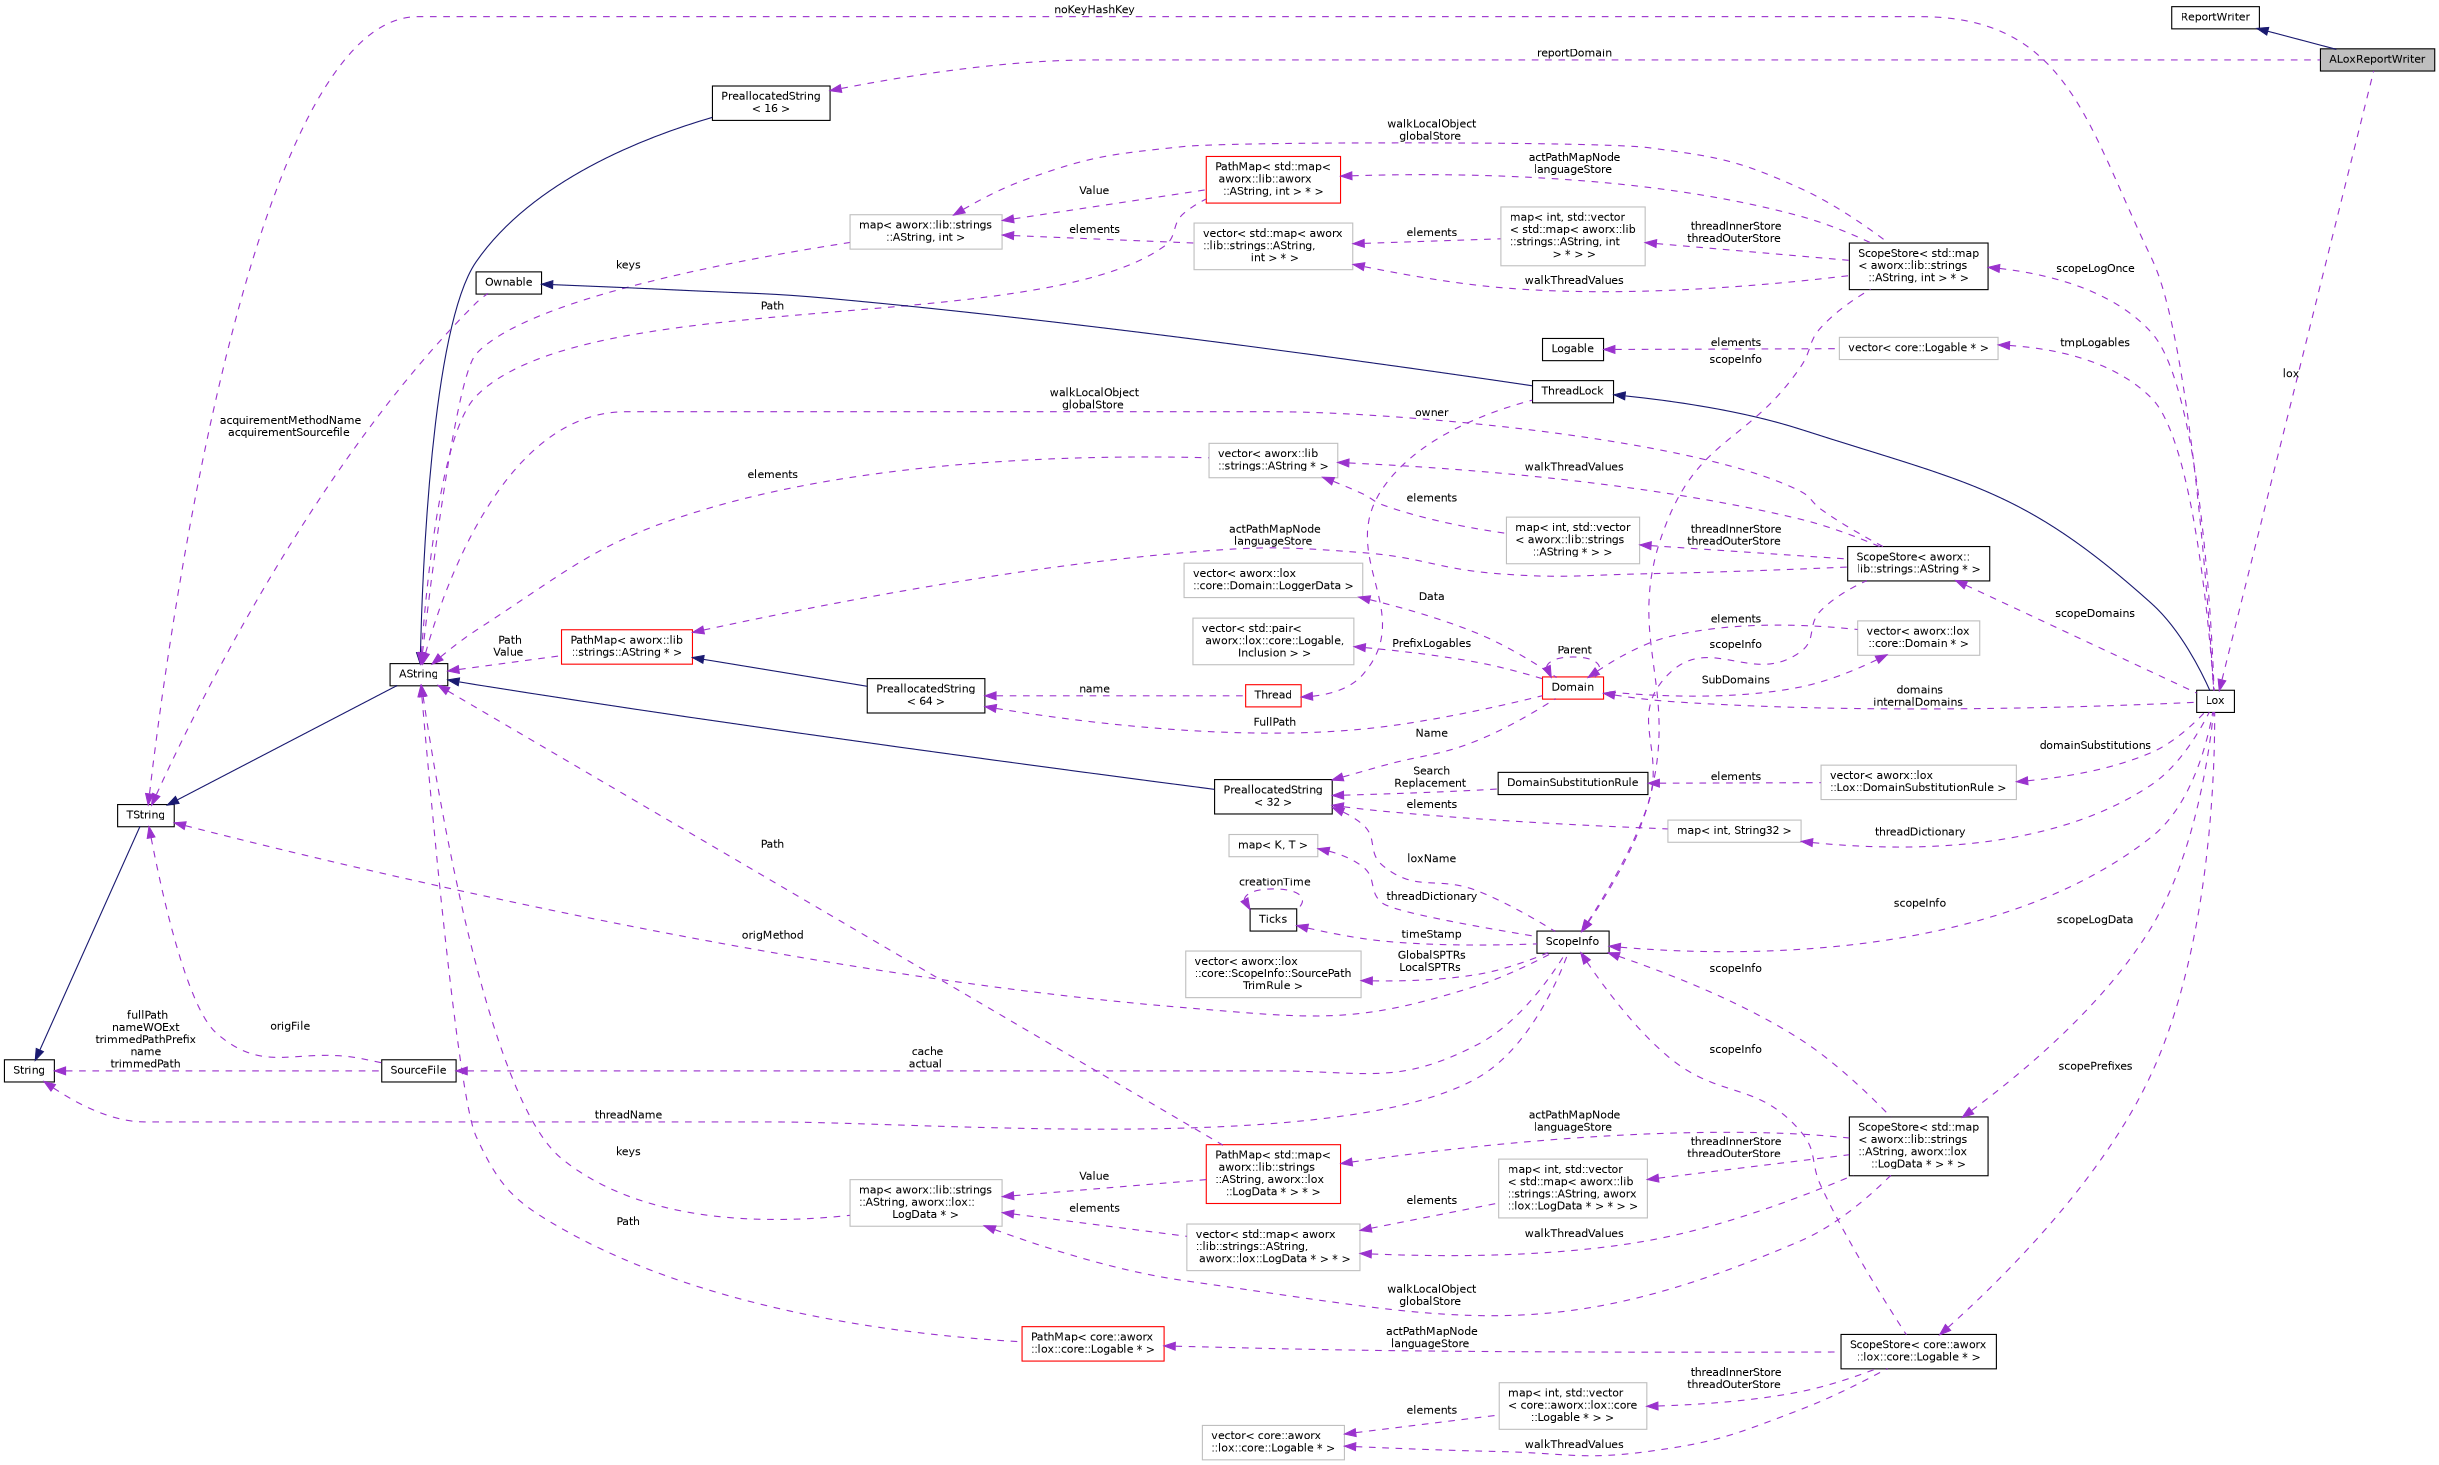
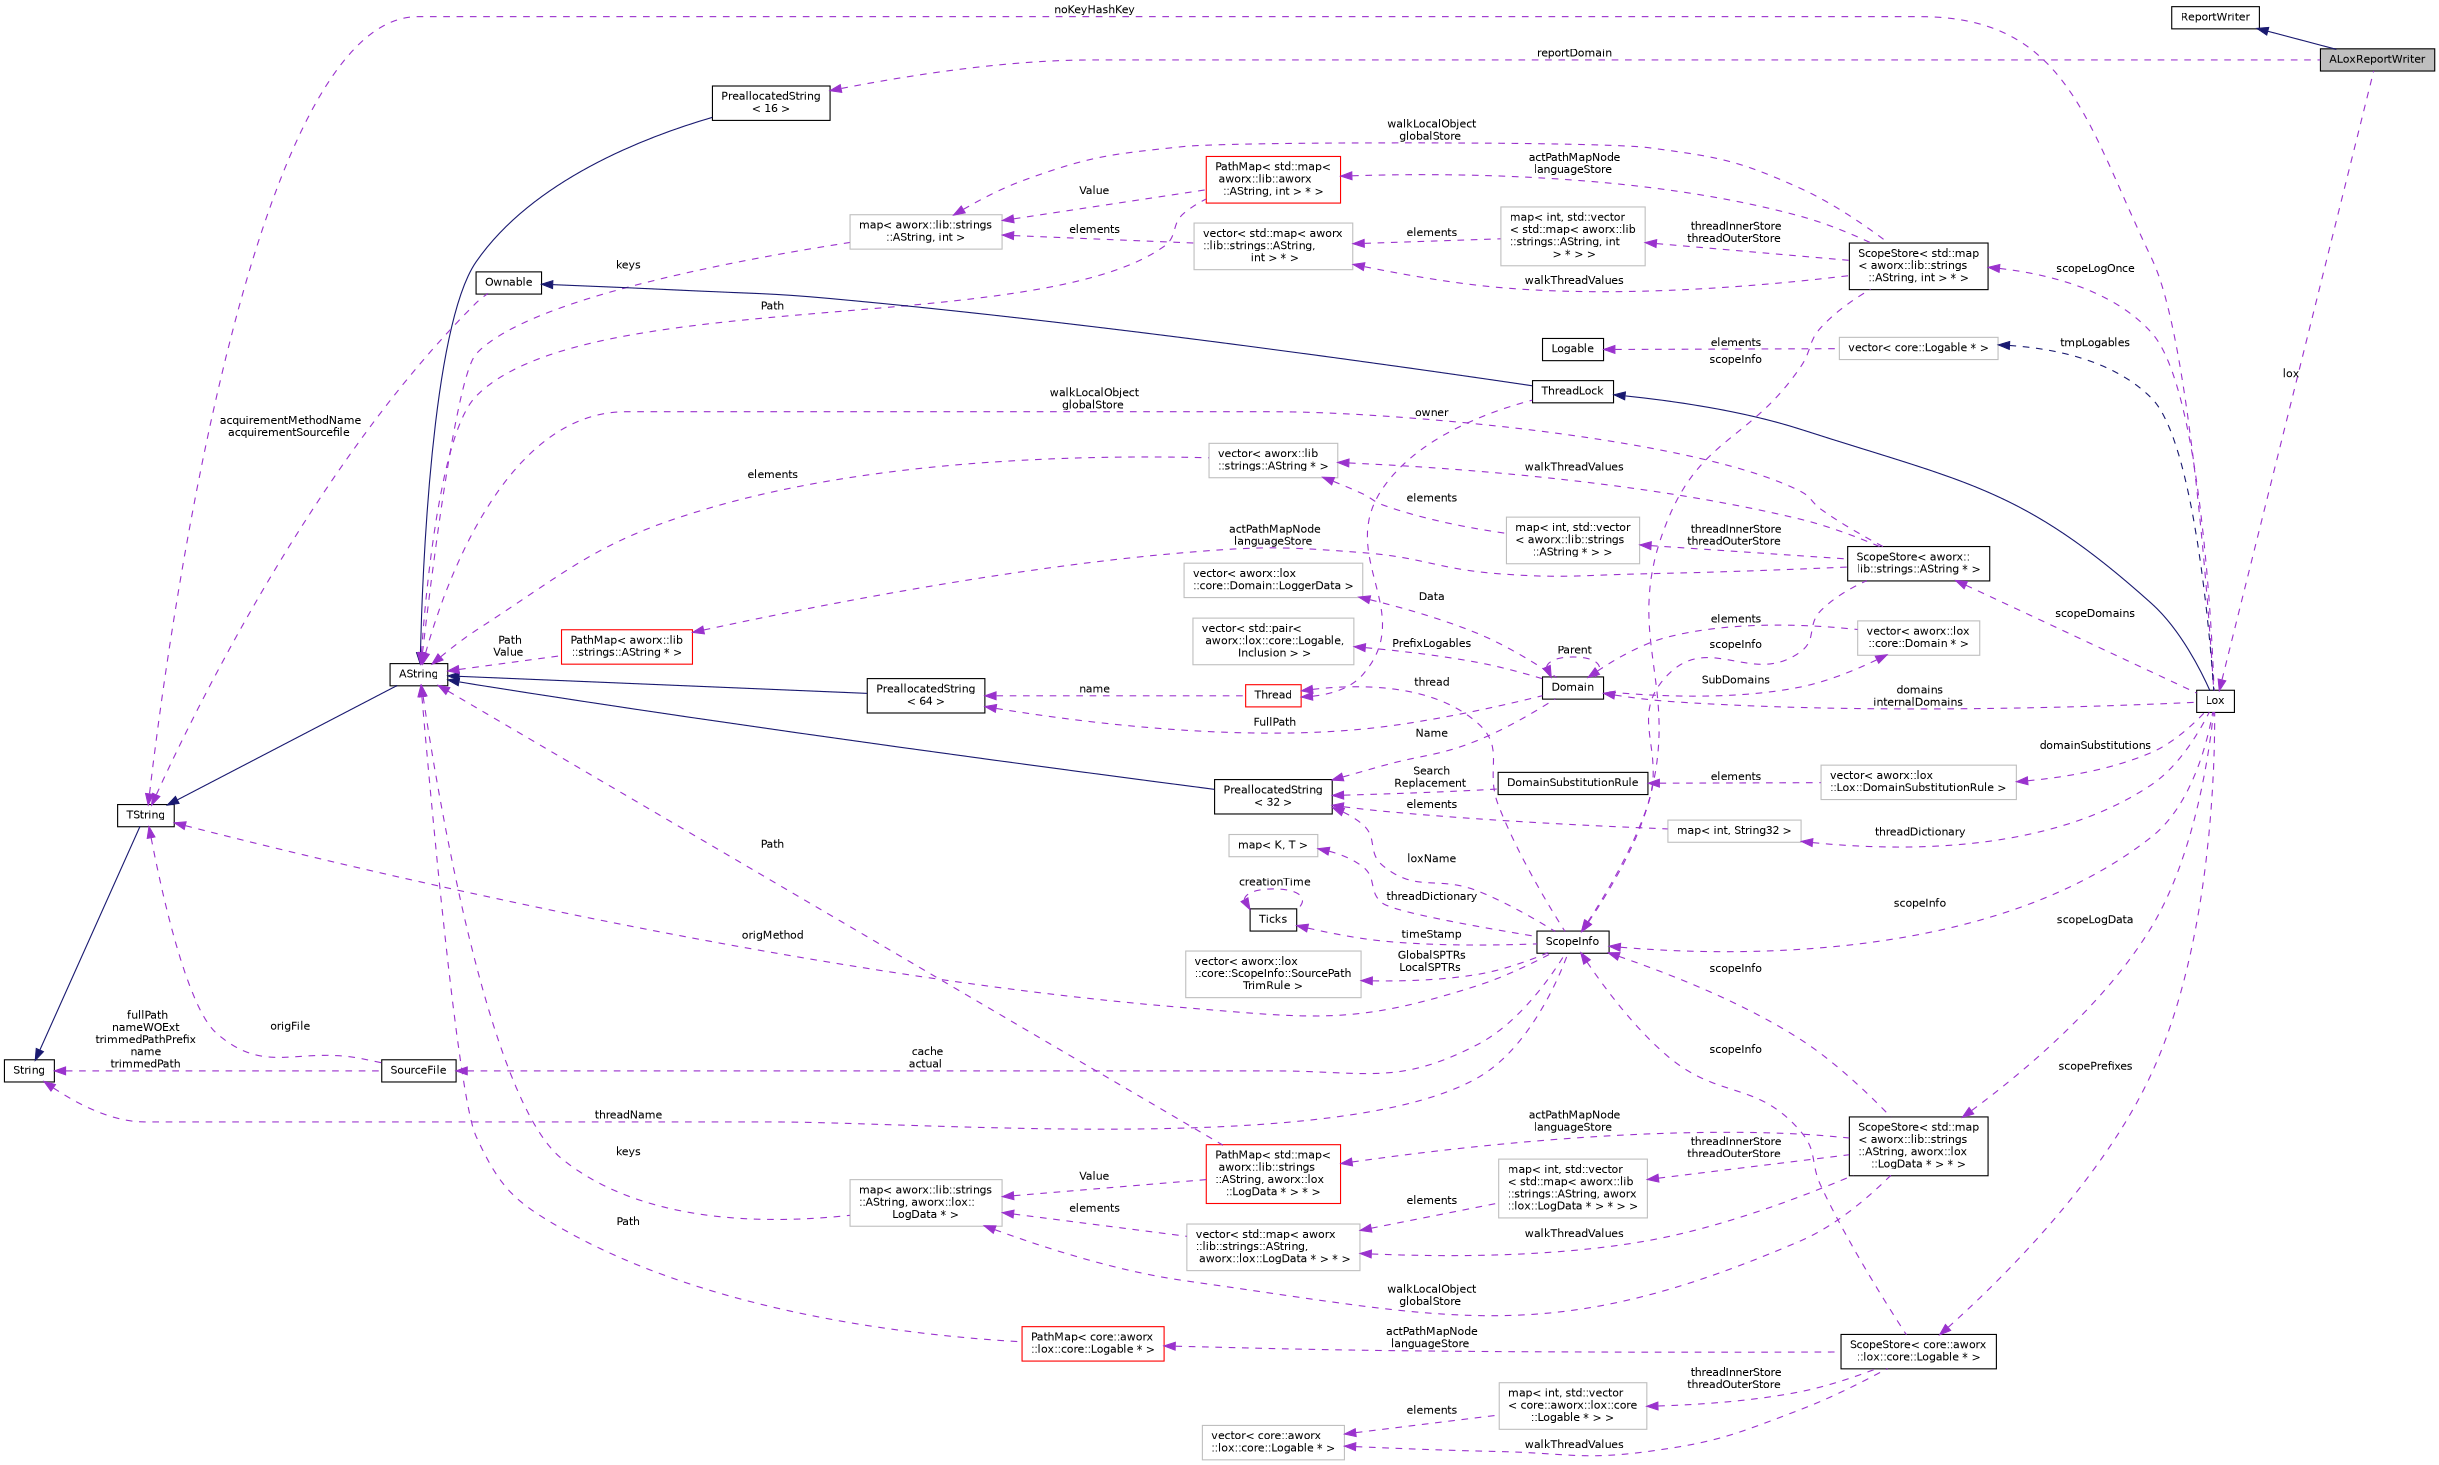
  digraph {
    rankdir=LR
    node [color=black fillcolor=white fontname=Helvetica fontsize=10 shape=record style=filled]
    edge [color=darkorchid3 dir=back fontname=Helvetica fontsize=10 labelfontname=Helvetica labelfontsize=10 style=dashed]
    n1 [fillcolor=grey75 fontcolor=black height=0.2 label=ALoxReportWriter width=0.4]
    n2 [height=0.2 label=ReportWriter width=0.4]
    n3 [height=0.2 label="PreallocatedString\l\< 16 \>" width=0.4]
    n4 [height=0.2 label=AString width=0.4]
    n5 [height=0.2 label="PreallocatedString\l\< 64 \>" width=0.4]
    n6 [height=0.2 label="PreallocatedString\l\< 32 \>" width=0.4]
    n7 [color=grey75 height=0.2 label="map\< aworx::lib::strings\l::AString, aworx::lox::\lLogData * \>" width=0.4]
    n8 [color=red height=0.2 label="PathMap\< std::map\<\l aworx::lib::strings\l::AString, aworx::lox\l::LogData * \> * \>" width=0.4]
    n9 [height=0.2 label="ScopeStore\< aworx::\llib::strings::AString * \>" width=0.4]
    n10 [color=red height=0.2 label="PathMap\< aworx::lib\l::strings::AString * \>" width=0.4]
    n11 [color=grey75 height=0.2 label="vector\< aworx::lib\l::strings::AString * \>" width=0.4]
    n12 [color=grey75 height=0.2 label="map\< aworx::lib::strings\l::AString, int \>" width=0.4]
    n13 [color=red height=0.2 label="PathMap\< std::map\<\l aworx::lib::aworx\l::AString, int \> * \>" width=0.4]
    n14 [color=red height=0.2 label="PathMap\< core::aworx\l::lox::core::Logable * \>" width=0.4]
    n15 [color=red height=0.2 label=Thread width=0.4]
-   n16 [color=red height=0.2 label=Domain width=0.4]
+   n16 [height=0.2 label=Domain width=0.4]
    n17 [height=0.2 label=ScopeInfo width=0.4]
    n18 [color=grey75 height=0.2 label="map\< int, String32 \>" width=0.4]
    n19 [height=0.2 label=DomainSubstitutionRule width=0.4]
    n20 [height=0.2 label="ScopeStore\< std::map\l\< aworx::lib::strings\l::AString, aworx::lox\l::LogData * \> * \>" width=0.4]
    n21 [color=grey75 height=0.2 label="vector\< std::map\< aworx\l::lib::strings::AString,\l aworx::lox::LogData * \> * \>" width=0.4]
    n22 [height=0.2 label=Lox width=0.4]
    n23 [color=grey75 height=0.2 label="map\< int, std::vector\l\< aworx::lib::strings\l::AString * \> \>" width=0.4]
    n24 [height=0.2 label="ScopeStore\< std::map\l\< aworx::lib::strings\l::AString, int \> * \>" width=0.4]
    n25 [color=grey75 height=0.2 label="vector\< std::map\< aworx\l::lib::strings::AString,\l int \> * \>" width=0.4]
    n26 [height=0.2 label="ScopeStore\< core::aworx\l::lox::core::Logable * \>" width=0.4]
    n27 [height=0.2 label=TString width=0.4]
    n28 [height=0.2 label=Ownable width=0.4]
    n29 [height=0.2 label=SourceFile width=0.4]
    n30 [height=0.2 label=ThreadLock width=0.4]
    n31 [height=0.2 label=String width=0.4]
    n32 [color=grey75 height=0.2 label="vector\< aworx::lox\l::core::Domain * \>" width=0.4]
    n33 [color=grey75 height=0.2 label="map\< K, T \>" width=0.4]
    n34 [height=0.2 label=Ticks width=0.4]
    n35 [color=grey75 height=0.2 label="vector\< aworx::lox\l::core::ScopeInfo::SourcePath\lTrimRule \>" width=0.4]
    n36 [color=grey75 height=0.2 label="vector\< aworx::lox\l::Lox::DomainSubstitutionRule \>" width=0.4]
    n37 [color=grey75 height=0.2 label="map\< int, std::vector\l\< std::map\< aworx::lib\l::strings::AString, aworx\l::lox::LogData * \> * \> \>" width=0.4]
    n38 [color=grey75 height=0.2 label="vector\< core::Logable * \>" width=0.4]
    n39 [height=0.2 label=Logable width=0.4]
    n40 [color=grey75 height=0.2 label="map\< int, std::vector\l\< std::map\< aworx::lib\l::strings::AString, int\l \> * \> \>" width=0.4]
    n41 [color=grey75 height=0.2 label="vector\< core::aworx\l::lox::core::Logable * \>" width=0.4]
    n42 [color=grey75 height=0.2 label="map\< int, std::vector\l\< core::aworx::lox::core\l::Logable * \> \>" width=0.4]
    n43 [color=grey75 height=0.2 label="vector\< aworx::lox\l::core::Domain::LoggerData \>" width=0.4]
    n44 [color=grey75 height=0.2 label="vector\< std::pair\<\l aworx::lox::core::Logable,\l Inclusion \> \>" width=0.4]
    n2 -> n1 [color=midnightblue style=solid]
    n3 -> n1 [label=" reportDomain"]
    n4 -> n3 [color=midnightblue style=solid]
-   n10 -> n5 [color=midnightblue style=solid]
+   n4 -> n5 [color=midnightblue style=solid]
    n4 -> n6 [color=midnightblue style=solid]
    n4 -> n7 [label=" keys"]
    n4 -> n8 [label=" Path"]
    n4 -> n9 [label=" walkLocalObject\nglobalStore"]
    n4 -> n10 [label=" Path\nValue"]
    n4 -> n11 [label=" elements"]
    n4 -> n12 [label=" keys"]
    n4 -> n13 [label=" Path"]
    n4 -> n14 [label=" Path"]
    n5 -> n15 [label=" name"]
    n5 -> n16 [label=" FullPath"]
    n6 -> n16 [label=" Name"]
    n6 -> n17 [label=" loxName"]
    n6 -> n18 [label=" elements"]
    n6 -> n19 [label=" Search\nReplacement"]
    n7 -> n8 [label=" Value"]
    n7 -> n20 [label=" walkLocalObject\nglobalStore"]
    n7 -> n21 [label=" elements"]
    n8 -> n20 [label=" actPathMapNode\nlanguageStore"]
    n9 -> n22 [label=" scopeDomains"]
    n10 -> n9 [label=" actPathMapNode\nlanguageStore"]
    n11 -> n9 [label=" walkThreadValues"]
    n11 -> n23 [label=" elements"]
    n12 -> n13 [label=" Value"]
    n12 -> n24 [label=" walkLocalObject\nglobalStore"]
    n12 -> n25 [label=" elements"]
    n13 -> n24 [label=" actPathMapNode\nlanguageStore"]
    n14 -> n26 [label=" actPathMapNode\nlanguageStore"]
+   n15 -> n17 [label=" thread"]
    n15 -> n30 [label=" owner"]
    n16 -> n16 [label=" Parent"]
    n16 -> n22 [label=" domains\ninternalDomains"]
    n16 -> n32 [label=" elements"]
    n17 -> n9 [label=" scopeInfo"]
    n17 -> n20 [label=" scopeInfo"]
    n17 -> n22 [label=" scopeInfo"]
    n17 -> n24 [label=" scopeInfo"]
    n17 -> n26 [label=" scopeInfo"]
    n18 -> n22 [label=" threadDictionary"]
    n19 -> n36 [label=" elements"]
    n20 -> n22 [label=" scopeLogData"]
    n21 -> n20 [label=" walkThreadValues"]
    n21 -> n37 [label=" elements"]
    n22 -> n1 [label=" lox"]
    n23 -> n9 [label=" threadInnerStore\nthreadOuterStore"]
    n24 -> n22 [label=" scopeLogOnce"]
    n25 -> n24 [label=" walkThreadValues"]
    n25 -> n40 [label=" elements"]
    n26 -> n22 [label=" scopePrefixes"]
    n27 -> n4 [color=midnightblue style=solid]
    n27 -> n17 [label=" origMethod"]
    n27 -> n22 [label=" noKeyHashKey"]
    n27 -> n28 [label=" acquirementMethodName\nacquirementSourcefile"]
    n27 -> n29 [label=" origFile"]
    n28 -> n30 [color=midnightblue style=solid]
    n29 -> n17 [label=" cache\nactual"]
    n30 -> n22 [color=midnightblue style=solid]
    n31 -> n17 [label=" threadName"]
    n31 -> n27 [color=midnightblue style=solid]
    n31 -> n29 [label=" fullPath\nnameWOExt\ntrimmedPathPrefix\nname\ntrimmedPath"]
    n32 -> n16 [label=" SubDomains"]
    n33 -> n17 [label=" threadDictionary"]
    n34 -> n17 [label=" timeStamp"]
    n34 -> n34 [label=" creationTime"]
    n35 -> n17 [label=" GlobalSPTRs\nLocalSPTRs"]
    n36 -> n22 [label=" domainSubstitutions"]
    n37 -> n20 [label=" threadInnerStore\nthreadOuterStore"]
-   n38 -> n22 [label=" tmpLogables"]
+   n38 -> n22 [color=midnightblue label=" tmpLogables"]
    n39 -> n38 [label=" elements"]
    n40 -> n24 [label=" threadInnerStore\nthreadOuterStore"]
    n41 -> n26 [label=" walkThreadValues"]
    n41 -> n42 [label=" elements"]
    n42 -> n26 [label=" threadInnerStore\nthreadOuterStore"]
    n43 -> n16 [label=" Data"]
    n44 -> n16 [label=" PrefixLogables"]
  }
